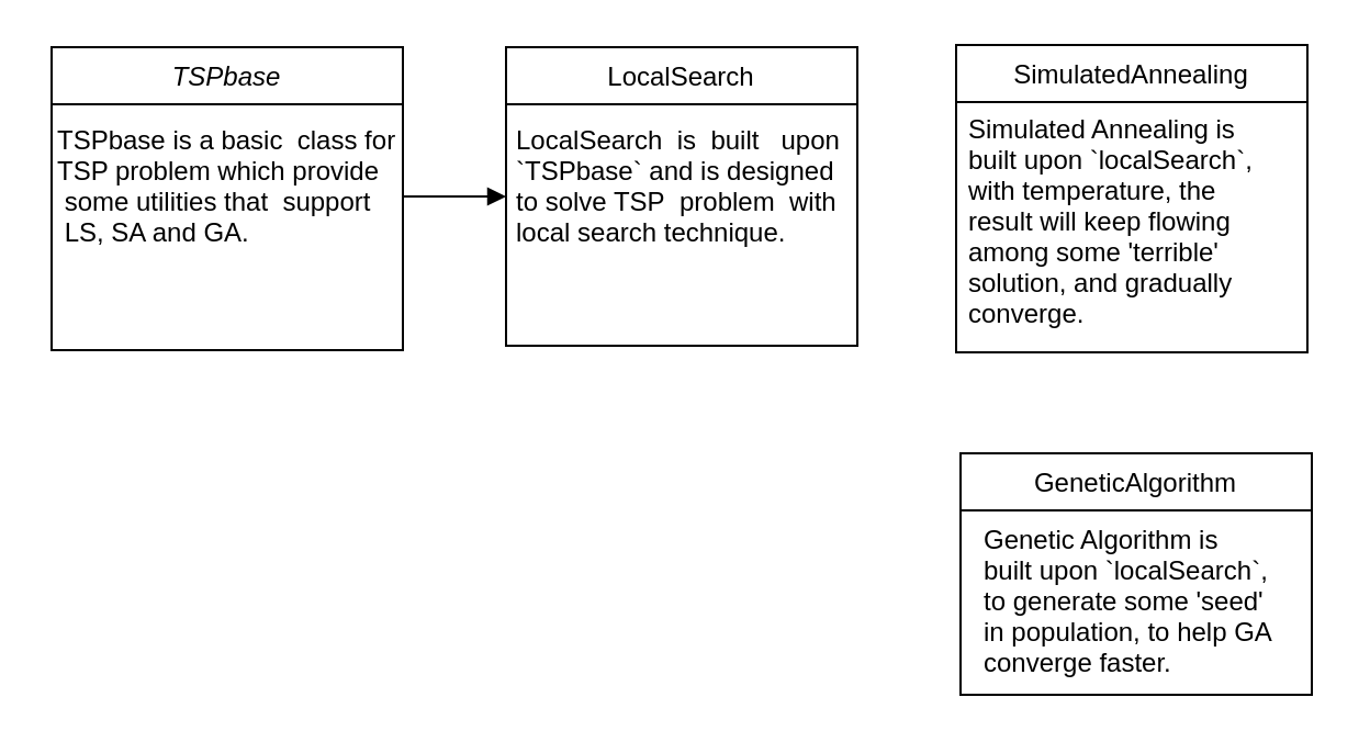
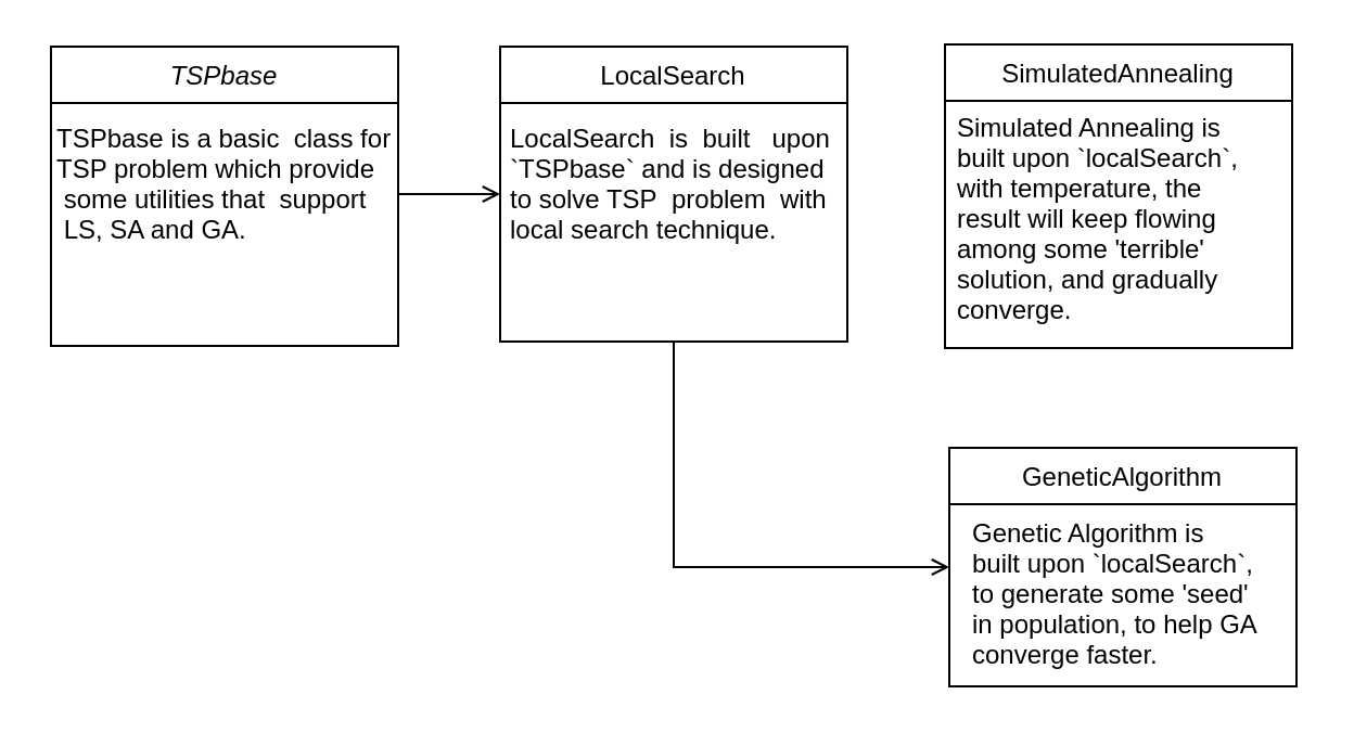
  <mxCell id="0" />
  <mxCell id="1" parent="0" />
- <mxCell id="2" value="" style="endArrow=block;shadow=0;strokeWidth=1;strokeColor=#000000;rounded=0;endFill=1;edgeStyle=elbowEdgeStyle;elbow=vertical;" parent="1" source="4" target="5" edge="1"><mxGeometry x="0.5" y="41" relative="1" as="geometry"><mxPoint x="183" y="93" as="sourcePoint" /><mxPoint x="343" y="93" as="targetPoint" /><mxPoint x="-40" y="32" as="offset" /></mxGeometry></mxCell>
+ <mxCell id="2" value="" style="endArrow=open;shadow=0;strokeWidth=1;strokeColor=#000000;rounded=0;endFill=1;edgeStyle=elbowEdgeStyle;elbow=vertical;" parent="1" source="4" target="5" edge="1"><mxGeometry x="0.5" y="41" relative="1" as="geometry"><mxPoint x="183" y="93" as="sourcePoint" /><mxPoint x="343" y="93" as="targetPoint" /><mxPoint x="-40" y="32" as="offset" /></mxGeometry></mxCell>
  <mxCell id="3" value="TSPbase is a basic  class for&#10;TSP problem which provide&#10; some utilities that  support&#10; LS, SA and GA." style="text;align=left;verticalAlign=top;spacingLeft=4;spacingRight=4;overflow=hidden;rotatable=0;points=[[0,0.5],[1,0.5]];portConstraint=eastwest;" parent="1" vertex="1"><mxGeometry x="20" y="50" width="172" height="110" as="geometry" /></mxCell>
  <mxCell id="4" value="TSPbase" style="swimlane;fontStyle=2;align=center;verticalAlign=top;childLayout=stackLayout;horizontal=1;startSize=26;horizontalStack=0;resizeParent=1;resizeLast=0;collapsible=1;marginBottom=0;rounded=0;shadow=0;strokeWidth=1;" parent="1" vertex="1"><mxGeometry x="23" y="21" width="160" height="138" as="geometry"><mxRectangle x="220" y="120" width="160" height="26" as="alternateBounds" /></mxGeometry></mxCell>
  <mxCell id="5" value="LocalSearch" style="swimlane;fontStyle=0;align=center;verticalAlign=top;childLayout=stackLayout;horizontal=1;startSize=26;horizontalStack=0;resizeParent=1;resizeLast=0;collapsible=1;marginBottom=0;rounded=0;shadow=0;strokeWidth=1;" parent="1" vertex="1"><mxGeometry x="230" y="21" width="160" height="136" as="geometry"><mxRectangle x="550" y="140" width="160" height="26" as="alternateBounds" /></mxGeometry></mxCell>
  <mxCell id="6" value="LocalSearch  is  built   upon&#10;`TSPbase` and is designed&#10;to solve TSP  problem  with&#10;local search technique.&#10;" style="text;align=left;verticalAlign=top;spacingLeft=4;spacingRight=4;overflow=hidden;rotatable=0;points=[[0,0.5],[1,0.5]];portConstraint=eastwest;" vertex="1" parent="1"><mxGeometry x="229" y="50" width="161" height="64" as="geometry" /></mxCell>
  <mxCell id="7" value="Simulated Annealing is&#10;built upon `localSearch`,&#10;with temperature, the &#10;result will keep flowing &#10;among some 'terrible' &#10;solution, and gradually &#10;converge." style="text;align=left;verticalAlign=top;spacingLeft=4;spacingRight=4;overflow=hidden;rotatable=0;points=[[0,0.5],[1,0.5]];portConstraint=eastwest;" vertex="1" parent="1"><mxGeometry x="435" y="45" width="160" height="114" as="geometry" /></mxCell>
  <mxCell id="8" value="SimulatedAnnealing" style="swimlane;fontStyle=0;align=center;verticalAlign=top;childLayout=stackLayout;horizontal=1;startSize=26;horizontalStack=0;resizeParent=1;resizeLast=0;collapsible=1;marginBottom=0;rounded=0;shadow=0;strokeWidth=1;" vertex="1" parent="1"><mxGeometry x="435" y="20" width="160" height="140" as="geometry"><mxRectangle x="550" y="140" width="160" height="26" as="alternateBounds" /></mxGeometry></mxCell>
  <mxCell id="9" value="Genetic Algorithm is &#10;built upon `localSearch`,&#10;to generate some 'seed' &#10;in population, to help GA&#10;converge faster.&#10;" style="text;align=left;verticalAlign=top;spacingLeft=4;spacingRight=4;overflow=hidden;rotatable=0;points=[[0,0.5],[1,0.5]];portConstraint=eastwest;" vertex="1" parent="1"><mxGeometry x="442" y="232" width="160" height="84" as="geometry" /></mxCell>
+ <mxCell id="10" value="" style="endArrow=open;shadow=0;strokeWidth=1;strokeColor=#000000;rounded=0;endFill=1;edgeStyle=elbowEdgeStyle;elbow=vertical;exitX=0.5;exitY=1;exitDx=0;exitDy=0;entryX=0;entryY=0.5;entryDx=0;entryDy=0;" edge="1" parent="1" source="5" target="11"><mxGeometry x="0.5" y="41" relative="1" as="geometry"><mxPoint x="310" y="191" as="sourcePoint" /><mxPoint x="380" y="251" as="targetPoint" /><mxPoint x="-40" y="32" as="offset" /><Array as="points"><mxPoint x="370" y="261" /></Array></mxGeometry></mxCell>
  <mxCell id="11" value="GeneticAlgorithm" style="swimlane;fontStyle=0;align=center;verticalAlign=top;childLayout=stackLayout;horizontal=1;startSize=26;horizontalStack=0;resizeParent=1;resizeLast=0;collapsible=1;marginBottom=0;rounded=0;shadow=0;strokeWidth=1;" vertex="1" parent="1"><mxGeometry x="437" y="206" width="160" height="110" as="geometry"><mxRectangle x="550" y="140" width="160" height="26" as="alternateBounds" /></mxGeometry></mxCell>
